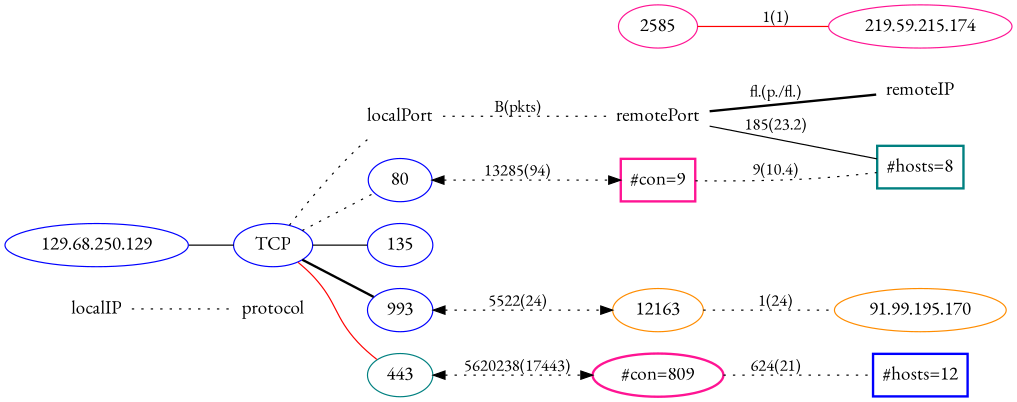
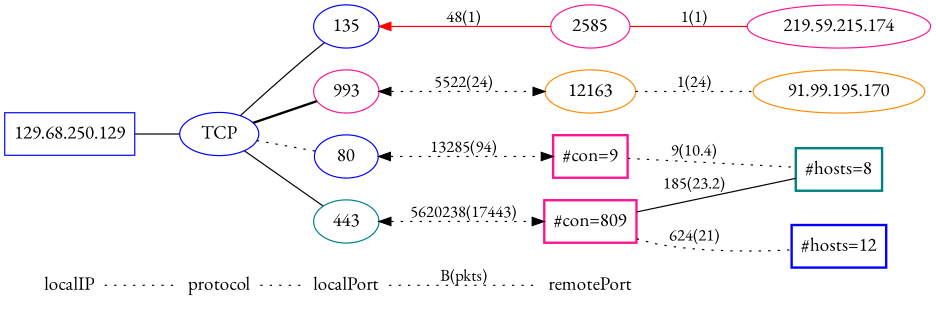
  graph {
    fontname="EB Garamond"
    rankdir=LR
    node [color=blue fontname="EB Garamond" fontsize=16 shape=ellipse]
    edge [fontname="EB Garamond" style=dotted]
    localIP [color=teal shape=plaintext]
-   n2 [label="129.68.250.129"]
+   n2 [label="129.68.250.129" shape=box]
    protocol [color=deeppink shape=plaintext]
    n4 [label=TCP]
    localPort [color=deeppink shape=plaintext]
    n6 [label=80]
    n7 [label=135]
-   n8 [label=993]
+   n8 [color=deeppink label=993]
    n9 [color=teal label=443]
    remotePort [shape=plaintext]
    n11 [color=deeppink label=2585]
    n12 [color=darkorange label=12163]
-   n13 [color=deeppink label="#con=809" style=bold]
+   n13 [color=deeppink label="#con=809" shape=box style=bold]
    n14 [color=deeppink label="#con=9" shape=box style=bold]
-   remoteIP [color=darkorange shape=plaintext]
    n16 [color=deeppink label="219.59.215.174"]
    n17 [color=darkorange label="91.99.195.170"]
    n18 [label="#hosts=12" shape=box style=bold]
    n19 [color=teal label="#hosts=8" shape=box style=bold]
    subgraph sub_1 {
      rank=same
      localIP
      n2
    }
    subgraph sub_2 {
      rank=same
      protocol
      n4
    }
    subgraph sub_3 {
      rank=same
      localPort
      n6
      n7
      n8
      n9
    }
    subgraph sub_4 {
      rank=same
      remotePort
      n11
      n12
      n13
      n14
    }
    subgraph sub_5 {
      rank=same
-     remoteIP
      n16
      n17
      n18
      n19
    }
    localIP -- protocol
    n2 -- n4 [style=solid]
-   n4 -- localPort
+   protocol -- localPort
    n4 -- n6
    n4 -- n7 [style=solid]
    n4 -- n8 [style=bold]
-   n4 -- n9 [style=solid color=red]
+   n4 -- n9 [style=solid]
    localPort -- remotePort [label="B(pkts)"]
    n6 -- n14 [dir=both label="13285(94)"]
+   n7 -- n11 [color=red dir=back label="48(1)" style=solid]
    n8 -- n12 [dir=both label="5522(24)"]
    n9 -- n13 [dir=both label="5620238(17443)"]
-   remotePort -- remoteIP [label="fl.(p./fl.)" style=bold]
    n11 -- n16 [color=red label="1(1)" style=solid]
    n12 -- n17 [label="1(24)"]
    n13 -- n18 [label="624(21)"]
-   remotePort -- n19 [label="185(23.2)" style=solid]
+   n13 -- n19 [label="185(23.2)" style=solid]
    n14 -- n19 [label="9(10.4)"]
  }
